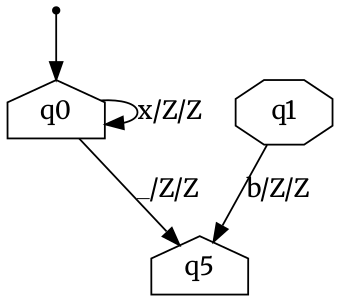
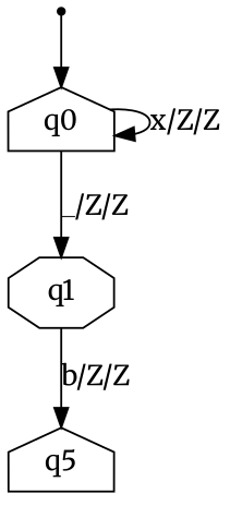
  digraph {
    fontname=Merriweather
    node [fontname=Merriweather shape=house]
    edge [fontname=Merriweather]
    inic [shape=point]
    q0
    q1 [shape=octagon]
    n4 [label=q5]
    inic -> q0
    q0 -> q0 [label="x/Z/Z"]
-   q0 -> n4 [label="_/Z/Z"]
+   q0 -> q1 [label="_/Z/Z"]
    q1 -> n4 [label="b/Z/Z"]
  }
